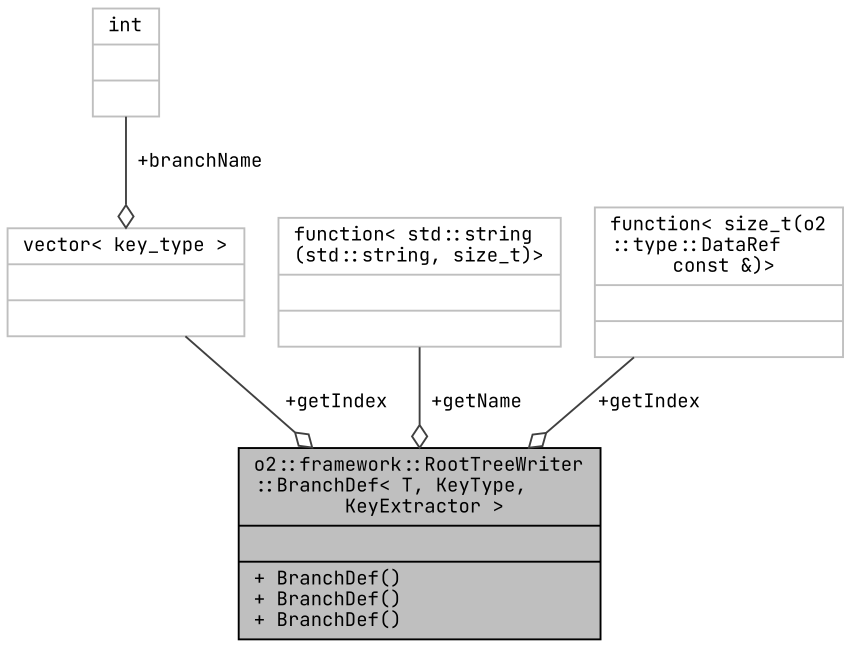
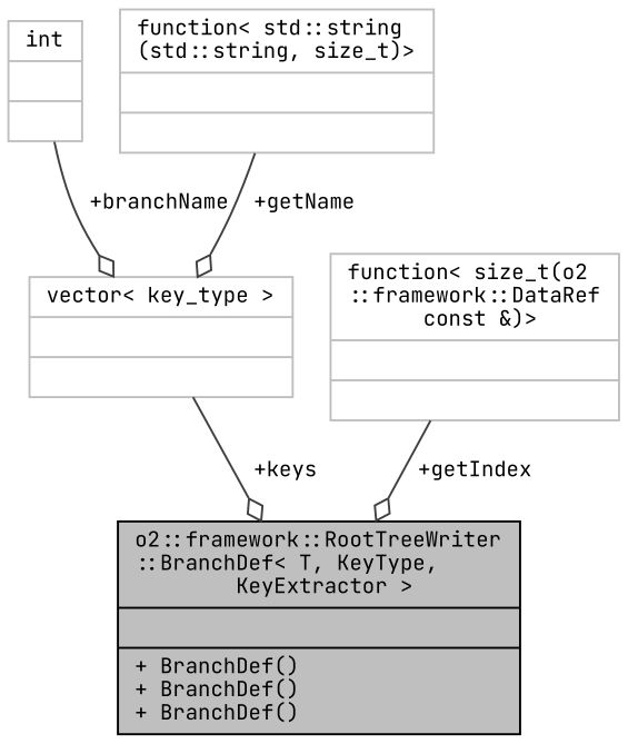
  digraph {
    fontname="JetBrains Mono"
    node [color=grey75 fontname="JetBrains Mono" fontsize=10 shape=record]
    edge [arrowhead=odiamond color=grey25 fontname="JetBrains Mono" fontsize=10 labelfontname=Helvetica labelfontsize=10 style=solid]
    n1 [color=black fillcolor=grey75 fontcolor=black height=0.2 label="{o2::framework::RootTreeWriter\l::BranchDef\< T, KeyType,\l KeyExtractor \>\n||+ BranchDef()\l+ BranchDef()\l+ BranchDef()\l}" style=filled width=0.4]
    n2 [height=0.2 label="{vector\< key_type \>\n||}" width=0.4]
    n3 [height=0.2 label="{int\n||}" width=0.4]
    n4 [height=0.2 label="{function\< std::string\l(std::string, size_t)\>\n||}" width=0.4]
-   n5 [height=0.2 label="{function\< size_t(o2\l::type::DataRef\l const &)\>\n||}" width=0.4]
-   n2 -> n1 [label=" +getIndex"]
+   n5 [height=0.2 label="{function\< size_t(o2\l::framework::DataRef\l const &)\>\n||}" width=0.4]
+   n2 -> n1 [label=" +keys"]
    n3 -> n2 [label=" +branchName"]
-   n4 -> n1 [label=" +getName"]
+   n4 -> n2 [label=" +getName"]
    n5 -> n1 [label=" +getIndex"]
  }
